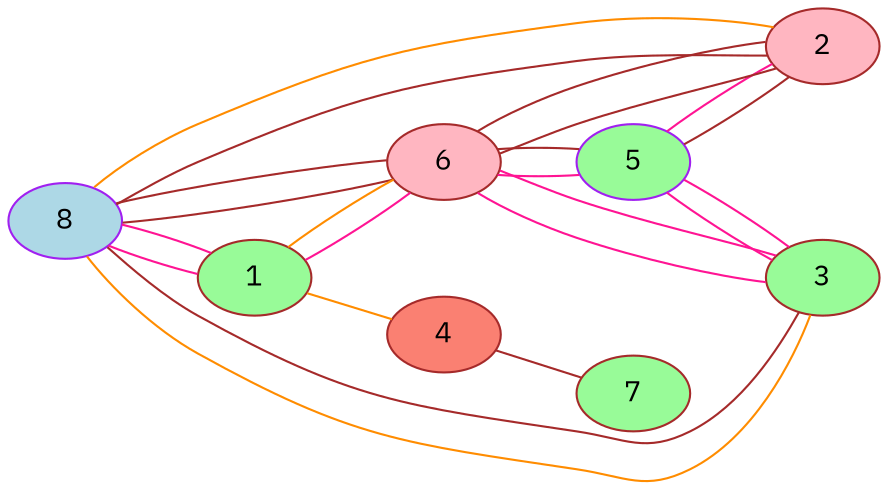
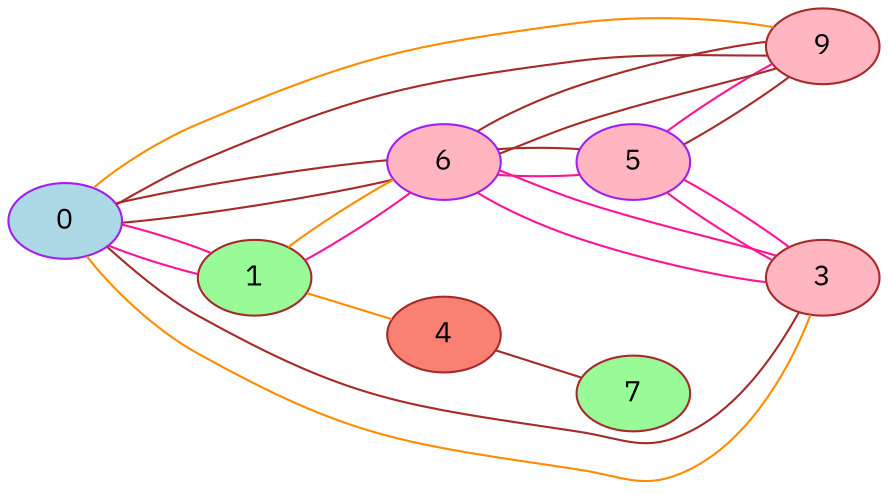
  graph {
    fontname="IBM Plex Sans"
    rankdir=LR
    node [color=brown fillcolor=palegreen fontname="IBM Plex Sans" style=filled]
    edge [color=deeppink fontname="IBM Plex Sans"]
-   0 [color=purple fillcolor=lightblue label=8]
+   0 [color=purple fillcolor=lightblue]
    1
-   2 [fillcolor=lightpink]
-   3
-   6 [fillcolor=lightpink]
+   2 [fillcolor=lightpink label=9]
+   3 [fillcolor=lightpink]
+   6 [color=purple fillcolor=lightpink]
    4 [fillcolor=salmon]
-   5 [color=purple]
+   5 [color=purple fillcolor=lightpink]
    7
    0 -- 1
    0 -- 2 [color=brown]
    0 -- 3 [color=darkorange]
    0 -- 6 [color=brown]
    1 -- 0
    1 -- 6
    1 -- 4 [color=darkorange]
    2 -- 0 [color=darkorange]
    2 -- 6 [color=brown]
    2 -- 5
    3 -- 0 [color=brown]
    3 -- 6
    3 -- 5
    6 -- 0 [color=brown]
    6 -- 1 [color=darkorange]
    6 -- 2 [color=brown]
    6 -- 3
    6 -- 5
    4 -- 7 [color=brown]
    5 -- 2 [color=brown]
    5 -- 3
    5 -- 6 [color=brown]
  }
